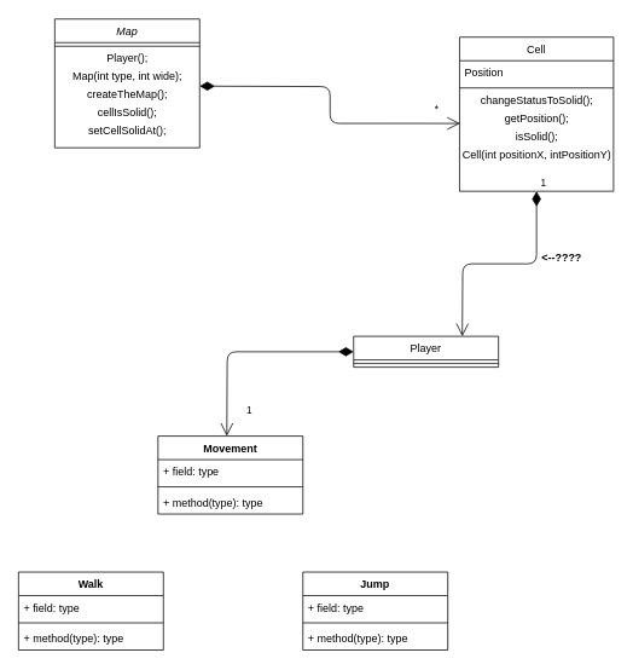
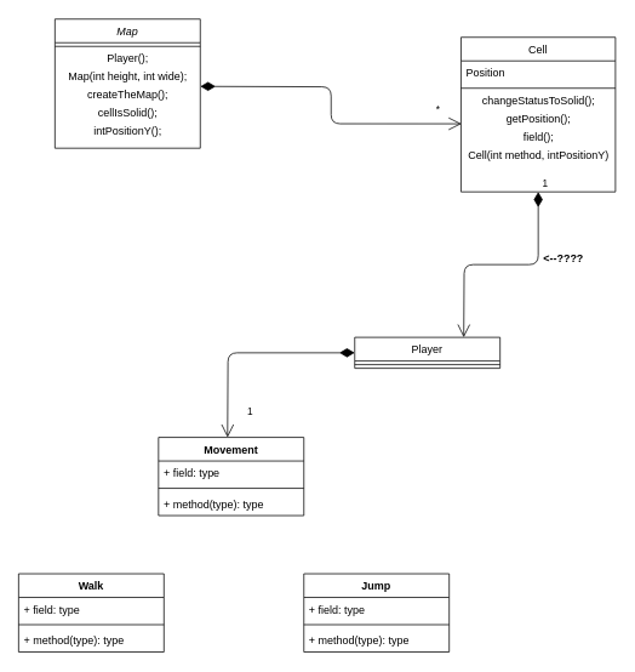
  <mxCell id="0" />
  <mxCell id="1" parent="0" />
  <mxCell id="2" value="Map" style="swimlane;fontStyle=2;align=center;verticalAlign=top;childLayout=stackLayout;horizontal=1;startSize=26;horizontalStack=0;resizeParent=1;resizeLast=0;collapsible=1;marginBottom=0;rounded=0;shadow=0;strokeWidth=1;" parent="1" vertex="1"><mxGeometry x="60" y="20" width="160" height="142" as="geometry"><mxRectangle x="230" y="140" width="160" height="26" as="alternateBounds" /></mxGeometry></mxCell>
  <mxCell id="3" value="" style="line;html=1;strokeWidth=1;align=left;verticalAlign=middle;spacingTop=-1;spacingLeft=3;spacingRight=3;rotatable=0;labelPosition=right;points=[];portConstraint=eastwest;" parent="2" vertex="1"><mxGeometry y="26" width="160" height="8" as="geometry" /></mxCell>
  <mxCell id="4" value="Player();" style="text;html=1;align=center;verticalAlign=middle;resizable=0;points=[];autosize=1;" vertex="1" parent="2"><mxGeometry y="34" width="160" height="20" as="geometry" /></mxCell>
- <mxCell id="5" value="Map(int type, int wide);" style="text;html=1;align=center;verticalAlign=middle;resizable=0;points=[];autosize=1;" vertex="1" parent="2"><mxGeometry y="54" width="160" height="20" as="geometry" /></mxCell>
+ <mxCell id="5" value="Map(int height, int wide);" style="text;html=1;align=center;verticalAlign=middle;resizable=0;points=[];autosize=1;" vertex="1" parent="2"><mxGeometry y="54" width="160" height="20" as="geometry" /></mxCell>
  <mxCell id="6" value="createTheMap();" style="text;html=1;align=center;verticalAlign=middle;resizable=0;points=[];autosize=1;" vertex="1" parent="2"><mxGeometry y="74" width="160" height="20" as="geometry" /></mxCell>
  <mxCell id="7" value="cellIsSolid();" style="text;html=1;align=center;verticalAlign=middle;resizable=0;points=[];autosize=1;" vertex="1" parent="2"><mxGeometry y="94" width="160" height="20" as="geometry" /></mxCell>
- <mxCell id="8" value="setCellSolidAt();" style="text;html=1;align=center;verticalAlign=middle;resizable=0;points=[];autosize=1;" vertex="1" parent="2"><mxGeometry y="114" width="160" height="20" as="geometry" /></mxCell>
+ <mxCell id="8" value="intPositionY();" style="text;html=1;align=center;verticalAlign=middle;resizable=0;points=[];autosize=1;" vertex="1" parent="2"><mxGeometry y="114" width="160" height="20" as="geometry" /></mxCell>
  <mxCell id="9" value="Cell" style="swimlane;fontStyle=0;align=center;verticalAlign=top;childLayout=stackLayout;horizontal=1;startSize=26;horizontalStack=0;resizeParent=1;resizeLast=0;collapsible=1;marginBottom=0;rounded=0;shadow=0;strokeWidth=1;" parent="1" vertex="1"><mxGeometry x="507" y="40" width="170" height="170" as="geometry"><mxRectangle x="550" y="140" width="160" height="26" as="alternateBounds" /></mxGeometry></mxCell>
  <mxCell id="10" value="Position" style="text;align=left;verticalAlign=top;spacingLeft=4;spacingRight=4;overflow=hidden;rotatable=0;points=[[0,0.5],[1,0.5]];portConstraint=eastwest;" parent="9" vertex="1"><mxGeometry y="26" width="170" height="26" as="geometry" /></mxCell>
  <mxCell id="11" value="" style="line;html=1;strokeWidth=1;align=left;verticalAlign=middle;spacingTop=-1;spacingLeft=3;spacingRight=3;rotatable=0;labelPosition=right;points=[];portConstraint=eastwest;" parent="9" vertex="1"><mxGeometry y="52" width="170" height="8" as="geometry" /></mxCell>
  <mxCell id="12" value="changeStatusToSolid();" style="text;html=1;align=center;verticalAlign=middle;resizable=0;points=[];autosize=1;" vertex="1" parent="9"><mxGeometry y="60" width="170" height="20" as="geometry" /></mxCell>
  <mxCell id="13" value="getPosition();" style="text;html=1;align=center;verticalAlign=middle;resizable=0;points=[];autosize=1;" vertex="1" parent="9"><mxGeometry y="80" width="170" height="20" as="geometry" /></mxCell>
- <mxCell id="14" value="isSolid();" style="text;html=1;align=center;verticalAlign=middle;resizable=0;points=[];autosize=1;" vertex="1" parent="9"><mxGeometry y="100" width="170" height="20" as="geometry" /></mxCell>
- <mxCell id="15" value="Cell(int positionX, intPositionY)" style="text;html=1;align=center;verticalAlign=middle;resizable=0;points=[];autosize=1;" vertex="1" parent="9"><mxGeometry y="120" width="170" height="20" as="geometry" /></mxCell>
+ <mxCell id="14" value="field();" style="text;html=1;align=center;verticalAlign=middle;resizable=0;points=[];autosize=1;" vertex="1" parent="9"><mxGeometry y="100" width="170" height="20" as="geometry" /></mxCell>
+ <mxCell id="15" value="Cell(int method, intPositionY)" style="text;html=1;align=center;verticalAlign=middle;resizable=0;points=[];autosize=1;" vertex="1" parent="9"><mxGeometry y="120" width="170" height="20" as="geometry" /></mxCell>
  <mxCell id="16" value="*" style="endArrow=open;html=1;endSize=12;startArrow=diamondThin;startSize=14;startFill=1;edgeStyle=orthogonalEdgeStyle;align=left;verticalAlign=bottom;entryX=0.003;entryY=0.757;entryDx=0;entryDy=0;entryPerimeter=0;" edge="1" parent="1" target="13"><mxGeometry x="0.82" y="7" relative="1" as="geometry"><mxPoint x="220" y="94" as="sourcePoint" /><mxPoint x="500" y="94" as="targetPoint" /><Array as="points" /><mxPoint as="offset" /></mxGeometry></mxCell>
  <mxCell id="17" value="1" style="endArrow=open;html=1;endSize=12;startArrow=diamondThin;startSize=14;startFill=1;edgeStyle=orthogonalEdgeStyle;align=left;verticalAlign=bottom;exitX=0.5;exitY=1;exitDx=0;exitDy=0;" edge="1" parent="1" source="9"><mxGeometry x="-1" y="3" relative="1" as="geometry"><mxPoint x="400" y="270" as="sourcePoint" /><mxPoint x="510" y="370" as="targetPoint" /></mxGeometry></mxCell>
  <mxCell id="18" value="Player" style="swimlane;fontStyle=0;align=center;verticalAlign=top;childLayout=stackLayout;horizontal=1;startSize=26;horizontalStack=0;resizeParent=1;resizeLast=0;collapsible=1;marginBottom=0;rounded=0;shadow=0;strokeWidth=1;" parent="1" vertex="1"><mxGeometry x="390" y="370" width="160" height="34" as="geometry"><mxRectangle x="340" y="380" width="170" height="26" as="alternateBounds" /></mxGeometry></mxCell>
  <mxCell id="19" value="" style="line;html=1;strokeWidth=1;align=left;verticalAlign=middle;spacingTop=-1;spacingLeft=3;spacingRight=3;rotatable=0;labelPosition=right;points=[];portConstraint=eastwest;" parent="18" vertex="1"><mxGeometry y="26" width="160" height="8" as="geometry" /></mxCell>
  <mxCell id="20" value="&lt;--????" style="text;align=center;fontStyle=1;verticalAlign=middle;spacingLeft=3;spacingRight=3;strokeColor=none;rotatable=0;points=[[0,0.5],[1,0.5]];portConstraint=eastwest;" vertex="1" parent="1"><mxGeometry x="580" y="270" width="80" height="26" as="geometry" /></mxCell>
  <mxCell id="21" value="1" style="endArrow=open;html=1;endSize=12;startArrow=diamondThin;startSize=14;startFill=1;edgeStyle=orthogonalEdgeStyle;align=left;verticalAlign=bottom;exitX=0;exitY=0.5;exitDx=0;exitDy=0;" edge="1" parent="1" source="18"><mxGeometry x="0.828" y="20" relative="1" as="geometry"><mxPoint x="200" y="410" as="sourcePoint" /><mxPoint x="250" y="480" as="targetPoint" /><mxPoint as="offset" /></mxGeometry></mxCell>
  <mxCell id="22" value="Movement" style="swimlane;fontStyle=1;align=center;verticalAlign=top;childLayout=stackLayout;horizontal=1;startSize=26;horizontalStack=0;resizeParent=1;resizeParentMax=0;resizeLast=0;collapsible=1;marginBottom=0;" vertex="1" parent="1"><mxGeometry x="174" y="480" width="160" height="86" as="geometry" /></mxCell>
  <mxCell id="23" value="+ field: type" style="text;strokeColor=none;fillColor=none;align=left;verticalAlign=top;spacingLeft=4;spacingRight=4;overflow=hidden;rotatable=0;points=[[0,0.5],[1,0.5]];portConstraint=eastwest;" vertex="1" parent="22"><mxGeometry y="26" width="160" height="26" as="geometry" /></mxCell>
  <mxCell id="24" value="" style="line;strokeWidth=1;fillColor=none;align=left;verticalAlign=middle;spacingTop=-1;spacingLeft=3;spacingRight=3;rotatable=0;labelPosition=right;points=[];portConstraint=eastwest;" vertex="1" parent="22"><mxGeometry y="52" width="160" height="8" as="geometry" /></mxCell>
  <mxCell id="25" value="+ method(type): type" style="text;strokeColor=none;fillColor=none;align=left;verticalAlign=top;spacingLeft=4;spacingRight=4;overflow=hidden;rotatable=0;points=[[0,0.5],[1,0.5]];portConstraint=eastwest;" vertex="1" parent="22"><mxGeometry y="60" width="160" height="26" as="geometry" /></mxCell>
  <mxCell id="26" value="Jump" style="swimlane;fontStyle=1;align=center;verticalAlign=top;childLayout=stackLayout;horizontal=1;startSize=26;horizontalStack=0;resizeParent=1;resizeParentMax=0;resizeLast=0;collapsible=1;marginBottom=0;" vertex="1" parent="1"><mxGeometry x="334" y="630" width="160" height="86" as="geometry" /></mxCell>
  <mxCell id="27" value="+ field: type" style="text;strokeColor=none;fillColor=none;align=left;verticalAlign=top;spacingLeft=4;spacingRight=4;overflow=hidden;rotatable=0;points=[[0,0.5],[1,0.5]];portConstraint=eastwest;" vertex="1" parent="26"><mxGeometry y="26" width="160" height="26" as="geometry" /></mxCell>
  <mxCell id="28" value="" style="line;strokeWidth=1;fillColor=none;align=left;verticalAlign=middle;spacingTop=-1;spacingLeft=3;spacingRight=3;rotatable=0;labelPosition=right;points=[];portConstraint=eastwest;" vertex="1" parent="26"><mxGeometry y="52" width="160" height="8" as="geometry" /></mxCell>
  <mxCell id="29" value="+ method(type): type" style="text;strokeColor=none;fillColor=none;align=left;verticalAlign=top;spacingLeft=4;spacingRight=4;overflow=hidden;rotatable=0;points=[[0,0.5],[1,0.5]];portConstraint=eastwest;" vertex="1" parent="26"><mxGeometry y="60" width="160" height="26" as="geometry" /></mxCell>
  <mxCell id="30" value="Walk" style="swimlane;fontStyle=1;align=center;verticalAlign=top;childLayout=stackLayout;horizontal=1;startSize=26;horizontalStack=0;resizeParent=1;resizeParentMax=0;resizeLast=0;collapsible=1;marginBottom=0;" vertex="1" parent="1"><mxGeometry x="20" y="630" width="160" height="86" as="geometry" /></mxCell>
  <mxCell id="31" value="+ field: type" style="text;strokeColor=none;fillColor=none;align=left;verticalAlign=top;spacingLeft=4;spacingRight=4;overflow=hidden;rotatable=0;points=[[0,0.5],[1,0.5]];portConstraint=eastwest;" vertex="1" parent="30"><mxGeometry y="26" width="160" height="26" as="geometry" /></mxCell>
  <mxCell id="32" value="" style="line;strokeWidth=1;fillColor=none;align=left;verticalAlign=middle;spacingTop=-1;spacingLeft=3;spacingRight=3;rotatable=0;labelPosition=right;points=[];portConstraint=eastwest;" vertex="1" parent="30"><mxGeometry y="52" width="160" height="8" as="geometry" /></mxCell>
  <mxCell id="33" value="+ method(type): type" style="text;strokeColor=none;fillColor=none;align=left;verticalAlign=top;spacingLeft=4;spacingRight=4;overflow=hidden;rotatable=0;points=[[0,0.5],[1,0.5]];portConstraint=eastwest;" vertex="1" parent="30"><mxGeometry y="60" width="160" height="26" as="geometry" /></mxCell>
